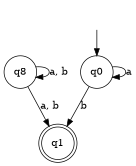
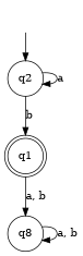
  digraph {
    node [shape=circle]
    q1 [shape=doublecircle]
    n2 [label=q8]
    _nil [style=invis shape=""]
-   q0
-   n2 -> q1 [label="a, b"]
+   q0 [label=q2]
+   q1 -> n2 [label="a, b"]
    n2 -> n2 [label="a, b"]
    _nil -> q0
    q0 -> q1 [label=b]
    q0 -> q0 [label=a]
  }
